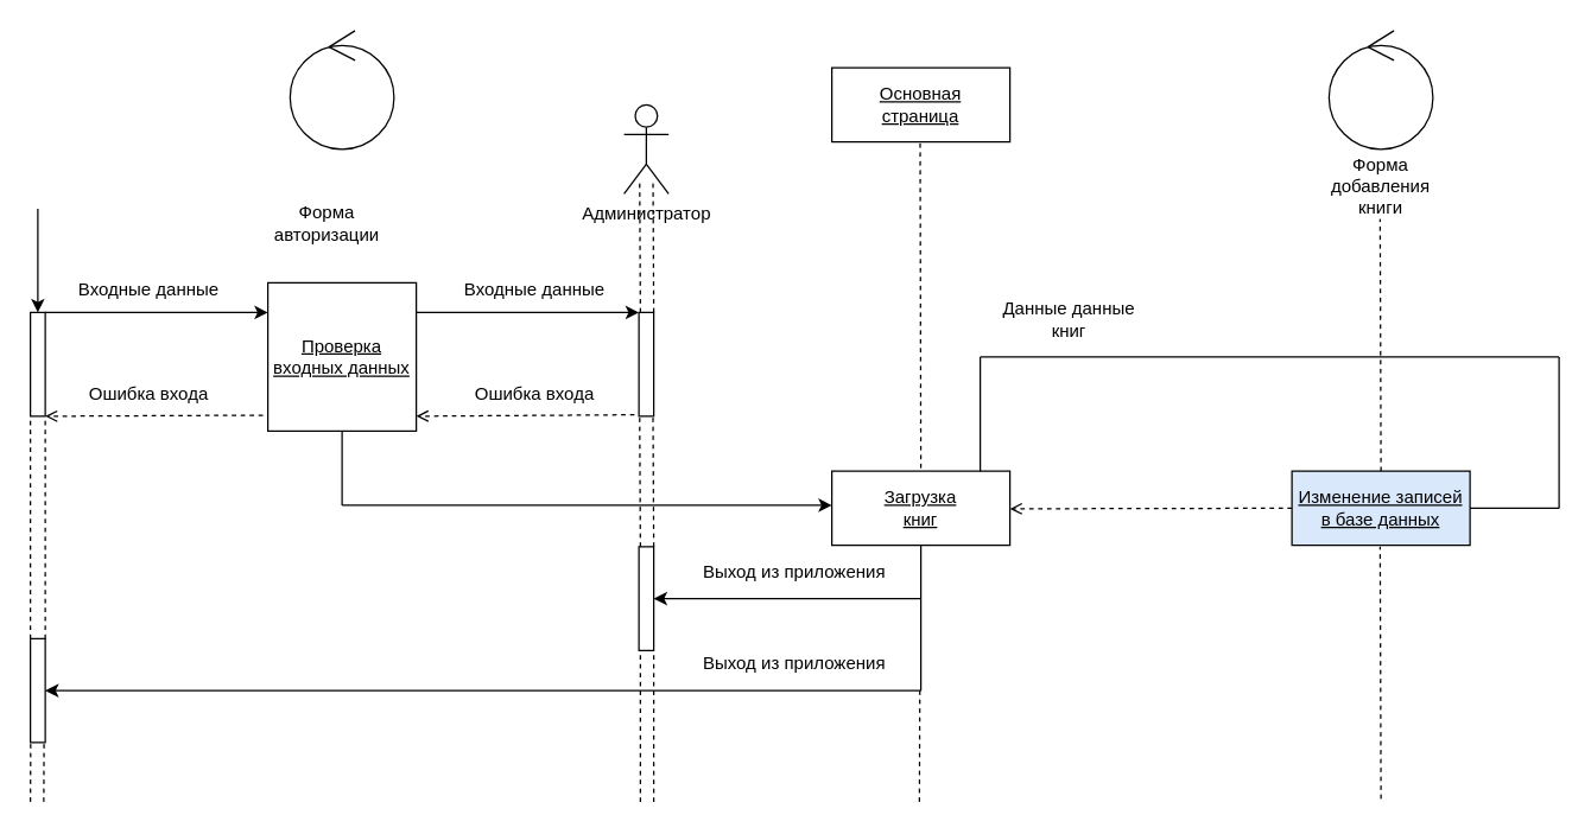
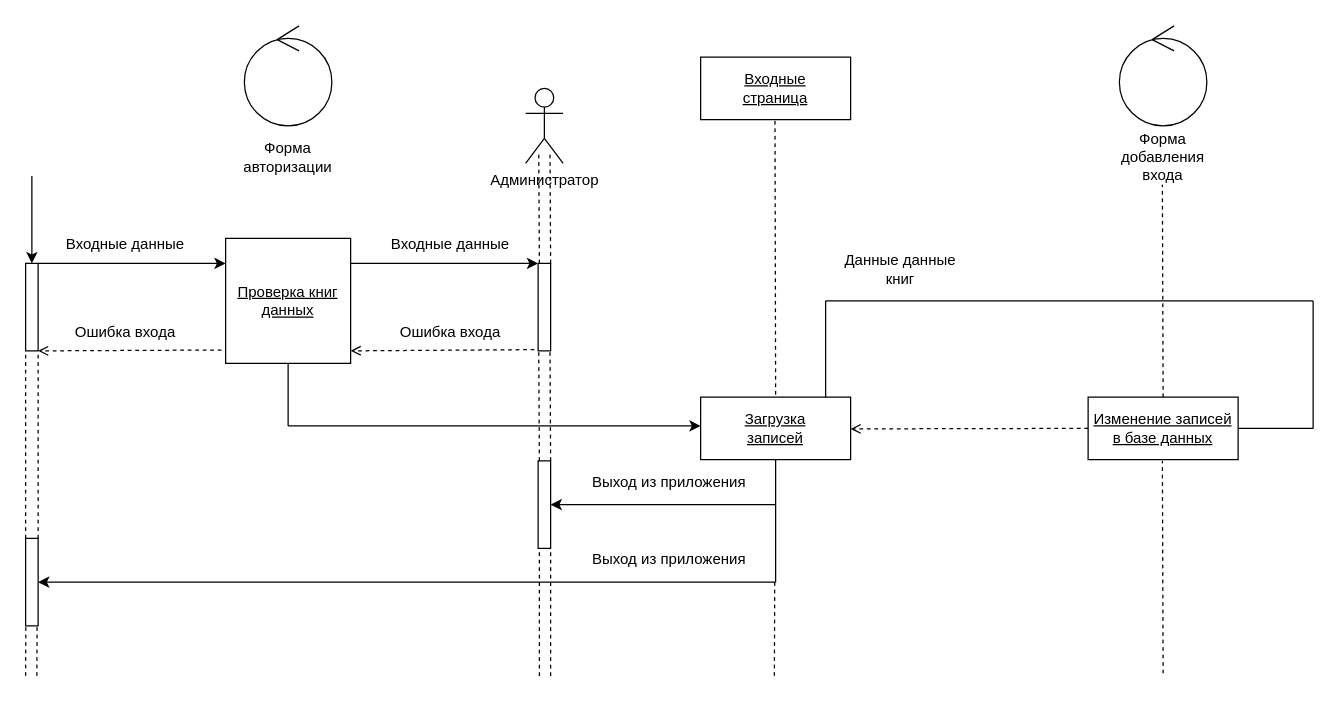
  <mxCell id="0" />
  <mxCell id="1" parent="0" />
  <mxCell id="2" value="" style="rounded=0;whiteSpace=wrap;html=1;direction=south;" vertex="1" parent="1"><mxGeometry x="20" y="210" width="10" height="70" as="geometry" /></mxCell>
  <mxCell id="3" value="" style="endArrow=classic;html=1;rounded=0;entryX=0;entryY=0.5;entryDx=0;entryDy=0;" edge="1" parent="1" target="2"><mxGeometry width="50" height="50" relative="1" as="geometry"><mxPoint x="25" y="140" as="sourcePoint" /><mxPoint x="100" y="120" as="targetPoint" /></mxGeometry></mxCell>
  <mxCell id="4" value="" style="endArrow=classic;html=1;rounded=0;exitX=0;exitY=0;exitDx=0;exitDy=0;" edge="1" parent="1" source="2"><mxGeometry width="50" height="50" relative="1" as="geometry"><mxPoint x="310" y="300" as="sourcePoint" /><mxPoint x="180" y="210" as="targetPoint" /></mxGeometry></mxCell>
  <mxCell id="5" value="Входные данные" style="text;html=1;strokeColor=none;fillColor=none;align=center;verticalAlign=middle;whiteSpace=wrap;rounded=0;" vertex="1" parent="1"><mxGeometry x="50" y="180" width="100" height="30" as="geometry" /></mxCell>
  <mxCell id="6" value="" style="endArrow=none;dashed=1;html=1;strokeWidth=1;rounded=0;entryX=1;entryY=0.5;entryDx=0;entryDy=0;" edge="1" parent="1"><mxGeometry width="50" height="50" relative="1" as="geometry"><mxPoint x="20" y="430" as="sourcePoint" /><mxPoint x="20" y="280" as="targetPoint" /></mxGeometry></mxCell>
  <mxCell id="7" value="" style="rounded=0;whiteSpace=wrap;html=1;direction=south;" vertex="1" parent="1"><mxGeometry x="20" y="430" width="10" height="70" as="geometry" /></mxCell>
- <mxCell id="8" value="&lt;u&gt;Проверка входных данных&lt;/u&gt;" style="whiteSpace=wrap;html=1;aspect=fixed;" vertex="1" parent="1"><mxGeometry x="180" y="190" width="100" height="100" as="geometry" /></mxCell>
+ <mxCell id="8" value="&lt;u&gt;Проверка книг данных&lt;/u&gt;" style="whiteSpace=wrap;html=1;aspect=fixed;" vertex="1" parent="1"><mxGeometry x="180" y="190" width="100" height="100" as="geometry" /></mxCell>
  <mxCell id="9" value="" style="endArrow=open;html=1;rounded=0;endFill=0;entryX=1;entryY=0;entryDx=0;entryDy=0;exitX=-0.033;exitY=0.893;exitDx=0;exitDy=0;exitPerimeter=0;dashed=1;" edge="1" parent="1" source="8" target="2"><mxGeometry width="50" height="50" relative="1" as="geometry"><mxPoint x="100" y="280" as="sourcePoint" /><mxPoint x="60" y="330" as="targetPoint" /></mxGeometry></mxCell>
  <mxCell id="10" value="Ошибка входа" style="text;html=1;strokeColor=none;fillColor=none;align=center;verticalAlign=middle;whiteSpace=wrap;rounded=0;" vertex="1" parent="1"><mxGeometry x="50" y="250" width="100" height="30" as="geometry" /></mxCell>
  <mxCell id="11" value="" style="ellipse;shape=umlControl;whiteSpace=wrap;html=1;" vertex="1" parent="1"><mxGeometry x="195" y="20" width="70" height="80" as="geometry" /></mxCell>
- <mxCell id="12" value="Форма авторизации" style="text;html=1;strokeColor=none;fillColor=none;align=center;verticalAlign=middle;whiteSpace=wrap;rounded=0;" vertex="1" parent="1"><mxGeometry x="190" y="135" width="60" height="30" as="geometry" /></mxCell>
+ <mxCell id="12" value="Форма авторизации" style="text;html=1;strokeColor=none;fillColor=none;align=center;verticalAlign=middle;whiteSpace=wrap;rounded=0;" vertex="1" parent="1"><mxGeometry x="200" y="110" width="60" height="30" as="geometry" /></mxCell>
  <mxCell id="13" value="" style="endArrow=classic;html=1;rounded=0;exitX=0;exitY=0;exitDx=0;exitDy=0;" edge="1" parent="1"><mxGeometry width="50" height="50" relative="1" as="geometry"><mxPoint x="280" y="210" as="sourcePoint" /><mxPoint x="430" y="210" as="targetPoint" /></mxGeometry></mxCell>
  <mxCell id="14" value="" style="endArrow=open;html=1;rounded=0;endFill=0;exitX=-0.033;exitY=0.893;exitDx=0;exitDy=0;exitPerimeter=0;dashed=1;" edge="1" parent="1"><mxGeometry width="50" height="50" relative="1" as="geometry"><mxPoint x="427" y="279" as="sourcePoint" /><mxPoint x="280" y="280" as="targetPoint" /></mxGeometry></mxCell>
  <mxCell id="15" value="" style="rounded=0;whiteSpace=wrap;html=1;direction=south;" vertex="1" parent="1"><mxGeometry x="430" y="210" width="10" height="70" as="geometry" /></mxCell>
  <mxCell id="16" value="Входные данные" style="text;html=1;strokeColor=none;fillColor=none;align=center;verticalAlign=middle;whiteSpace=wrap;rounded=0;" vertex="1" parent="1"><mxGeometry x="310" y="180" width="100" height="30" as="geometry" /></mxCell>
  <mxCell id="17" value="Ошибка входа" style="text;html=1;strokeColor=none;fillColor=none;align=center;verticalAlign=middle;whiteSpace=wrap;rounded=0;" vertex="1" parent="1"><mxGeometry x="310" y="250" width="100" height="30" as="geometry" /></mxCell>
  <mxCell id="18" value="Администратор" style="shape=umlActor;verticalLabelPosition=bottom;verticalAlign=top;html=1;outlineConnect=0;" vertex="1" parent="1"><mxGeometry x="420" y="70" width="30" height="60" as="geometry" /></mxCell>
  <mxCell id="19" value="" style="endArrow=none;dashed=1;html=1;strokeWidth=1;rounded=0;entryX=1;entryY=0.5;entryDx=0;entryDy=0;exitX=0;exitY=0.5;exitDx=0;exitDy=0;" edge="1" parent="1"><mxGeometry width="50" height="50" relative="1" as="geometry"><mxPoint x="431" y="210" as="sourcePoint" /><mxPoint x="430.5" y="120" as="targetPoint" /></mxGeometry></mxCell>
  <mxCell id="20" value="" style="endArrow=none;html=1;rounded=0;entryX=0.5;entryY=1;entryDx=0;entryDy=0;" edge="1" parent="1" target="8"><mxGeometry width="50" height="50" relative="1" as="geometry"><mxPoint x="230" y="340" as="sourcePoint" /><mxPoint x="360" y="350" as="targetPoint" /></mxGeometry></mxCell>
  <mxCell id="21" value="" style="endArrow=classic;html=1;rounded=0;" edge="1" parent="1"><mxGeometry width="50" height="50" relative="1" as="geometry"><mxPoint x="230" y="340" as="sourcePoint" /><mxPoint x="560" y="340" as="targetPoint" /></mxGeometry></mxCell>
  <mxCell id="22" value="" style="endArrow=none;dashed=1;html=1;strokeWidth=1;rounded=0;entryX=1;entryY=0.5;entryDx=0;entryDy=0;exitX=0;exitY=0.5;exitDx=0;exitDy=0;" edge="1" parent="1"><mxGeometry width="50" height="50" relative="1" as="geometry"><mxPoint x="431" y="368" as="sourcePoint" /><mxPoint x="430.5" y="280" as="targetPoint" /></mxGeometry></mxCell>
- <mxCell id="23" value="&lt;u&gt;Основная &lt;br&gt;страница&lt;/u&gt;" style="rounded=0;whiteSpace=wrap;html=1;" vertex="1" parent="1"><mxGeometry x="560" y="45" width="120" height="50" as="geometry" /></mxCell>
+ <mxCell id="23" value="&lt;u&gt;Входные &lt;br&gt;страница&lt;/u&gt;" style="rounded=0;whiteSpace=wrap;html=1;" vertex="1" parent="1"><mxGeometry x="560" y="45" width="120" height="50" as="geometry" /></mxCell>
  <mxCell id="24" value="" style="endArrow=none;dashed=1;html=1;strokeWidth=1;rounded=0;entryX=1;entryY=0.5;entryDx=0;entryDy=0;" edge="1" parent="1"><mxGeometry width="50" height="50" relative="1" as="geometry"><mxPoint x="620" y="315" as="sourcePoint" /><mxPoint x="619.5" y="95" as="targetPoint" /></mxGeometry></mxCell>
- <mxCell id="25" value="&lt;u&gt;Загрузка&lt;br&gt;книг&lt;/u&gt;" style="rounded=0;whiteSpace=wrap;html=1;" vertex="1" parent="1"><mxGeometry x="560" y="317" width="120" height="50" as="geometry" /></mxCell>
+ <mxCell id="25" value="&lt;u&gt;Загрузка&lt;br&gt;записей&lt;/u&gt;" style="rounded=0;whiteSpace=wrap;html=1;" vertex="1" parent="1"><mxGeometry x="560" y="317" width="120" height="50" as="geometry" /></mxCell>
  <mxCell id="26" value="" style="endArrow=classic;html=1;rounded=0;exitX=0.5;exitY=0;exitDx=0;exitDy=0;entryX=0.5;entryY=0;entryDx=0;entryDy=0;" edge="1" parent="1" target="7"><mxGeometry width="50" height="50" relative="1" as="geometry"><mxPoint x="620" y="465" as="sourcePoint" /><mxPoint x="480" y="410" as="targetPoint" /></mxGeometry></mxCell>
  <mxCell id="27" value="" style="endArrow=none;html=1;rounded=0;entryX=0.5;entryY=1;entryDx=0;entryDy=0;" edge="1" parent="1" target="25"><mxGeometry width="50" height="50" relative="1" as="geometry"><mxPoint x="620" y="465" as="sourcePoint" /><mxPoint x="610" y="400" as="targetPoint" /></mxGeometry></mxCell>
  <mxCell id="28" value="" style="rounded=0;whiteSpace=wrap;html=1;direction=south;" vertex="1" parent="1"><mxGeometry x="430" y="368" width="10" height="70" as="geometry" /></mxCell>
  <mxCell id="29" value="" style="endArrow=classic;html=1;rounded=0;entryX=0.5;entryY=0;entryDx=0;entryDy=0;" edge="1" parent="1" target="28"><mxGeometry width="50" height="50" relative="1" as="geometry"><mxPoint x="620" y="403" as="sourcePoint" /><mxPoint x="530" y="370" as="targetPoint" /></mxGeometry></mxCell>
  <mxCell id="30" value="Выход из приложения" style="text;html=1;strokeColor=none;fillColor=none;align=center;verticalAlign=middle;whiteSpace=wrap;rounded=0;" vertex="1" parent="1"><mxGeometry x="470" y="370" width="130" height="30" as="geometry" /></mxCell>
  <mxCell id="31" value="Выход из приложения" style="text;html=1;strokeColor=none;fillColor=none;align=center;verticalAlign=middle;whiteSpace=wrap;rounded=0;" vertex="1" parent="1"><mxGeometry x="470" y="432" width="130" height="30" as="geometry" /></mxCell>
  <mxCell id="32" value="" style="endArrow=none;dashed=1;html=1;strokeWidth=1;rounded=0;entryX=1;entryY=0.5;entryDx=0;entryDy=0;" edge="1" parent="1"><mxGeometry width="50" height="50" relative="1" as="geometry"><mxPoint x="20" y="540" as="sourcePoint" /><mxPoint x="20.17" y="500" as="targetPoint" /></mxGeometry></mxCell>
  <mxCell id="33" value="" style="endArrow=none;dashed=1;html=1;strokeWidth=1;rounded=0;" edge="1" parent="1"><mxGeometry width="50" height="50" relative="1" as="geometry"><mxPoint x="431" y="540" as="sourcePoint" /><mxPoint x="431" y="438" as="targetPoint" /></mxGeometry></mxCell>
- <mxCell id="34" value="&lt;u&gt;Изменение записей в базе данных&lt;/u&gt;" style="rounded=0;whiteSpace=wrap;html=1;fillColor=#dae8fc;" vertex="1" parent="1"><mxGeometry x="870" y="317" width="120" height="50" as="geometry" /></mxCell>
+ <mxCell id="34" value="&lt;u&gt;Изменение записей в базе данных&lt;/u&gt;" style="rounded=0;whiteSpace=wrap;html=1;" vertex="1" parent="1"><mxGeometry x="870" y="317" width="120" height="50" as="geometry" /></mxCell>
  <mxCell id="35" value="" style="endArrow=open;html=1;rounded=0;endFill=0;exitX=0;exitY=0.5;exitDx=0;exitDy=0;dashed=1;" edge="1" parent="1" source="34"><mxGeometry width="50" height="50" relative="1" as="geometry"><mxPoint x="827" y="341.41" as="sourcePoint" /><mxPoint x="680" y="342.41" as="targetPoint" /></mxGeometry></mxCell>
  <mxCell id="36" value="" style="ellipse;shape=umlControl;whiteSpace=wrap;html=1;" vertex="1" parent="1"><mxGeometry x="895" y="20" width="70" height="80" as="geometry" /></mxCell>
- <mxCell id="37" value="Форма добавления книги" style="text;html=1;strokeColor=none;fillColor=none;align=center;verticalAlign=middle;whiteSpace=wrap;rounded=0;" vertex="1" parent="1"><mxGeometry x="900" y="110" width="60" height="30" as="geometry" /></mxCell>
+ <mxCell id="37" value="Форма добавления входа" style="text;html=1;strokeColor=none;fillColor=none;align=center;verticalAlign=middle;whiteSpace=wrap;rounded=0;" vertex="1" parent="1"><mxGeometry x="900" y="110" width="60" height="30" as="geometry" /></mxCell>
  <mxCell id="38" value="" style="endArrow=none;html=1;rounded=0;" edge="1" parent="1"><mxGeometry width="50" height="50" relative="1" as="geometry"><mxPoint x="660" y="317" as="sourcePoint" /><mxPoint x="660" y="240" as="targetPoint" /></mxGeometry></mxCell>
  <mxCell id="39" value="" style="endArrow=none;html=1;rounded=0;" edge="1" parent="1"><mxGeometry width="50" height="50" relative="1" as="geometry"><mxPoint x="660" y="240" as="sourcePoint" /><mxPoint x="1050" y="240" as="targetPoint" /></mxGeometry></mxCell>
  <mxCell id="40" value="" style="endArrow=none;html=1;rounded=0;" edge="1" parent="1"><mxGeometry width="50" height="50" relative="1" as="geometry"><mxPoint x="1050" y="240" as="sourcePoint" /><mxPoint x="1050" y="342" as="targetPoint" /></mxGeometry></mxCell>
  <mxCell id="41" value="" style="endArrow=none;html=1;rounded=0;entryX=1;entryY=0.5;entryDx=0;entryDy=0;" edge="1" parent="1" target="34"><mxGeometry width="50" height="50" relative="1" as="geometry"><mxPoint x="1050" y="342" as="sourcePoint" /><mxPoint x="1080" y="380" as="targetPoint" /><Array as="points"><mxPoint x="1030" y="342" /></Array></mxGeometry></mxCell>
  <mxCell id="42" value="" style="endArrow=none;dashed=1;html=1;strokeWidth=1;rounded=0;entryX=1;entryY=0.5;entryDx=0;entryDy=0;exitX=0.5;exitY=0;exitDx=0;exitDy=0;" edge="1" parent="1" source="34"><mxGeometry width="50" height="50" relative="1" as="geometry"><mxPoint x="930" y="310" as="sourcePoint" /><mxPoint x="929.41" y="147" as="targetPoint" /></mxGeometry></mxCell>
  <mxCell id="43" value="" style="endArrow=none;dashed=1;html=1;strokeWidth=1;rounded=0;entryX=1;entryY=0.5;entryDx=0;entryDy=0;exitX=0.5;exitY=0;exitDx=0;exitDy=0;" edge="1" parent="1"><mxGeometry width="50" height="50" relative="1" as="geometry"><mxPoint x="930" y="538" as="sourcePoint" /><mxPoint x="929.41" y="368" as="targetPoint" /></mxGeometry></mxCell>
  <mxCell id="44" value="Данные данные книг" style="text;html=1;strokeColor=none;fillColor=none;align=center;verticalAlign=middle;whiteSpace=wrap;rounded=0;" vertex="1" parent="1"><mxGeometry x="670" y="200" width="100" height="30" as="geometry" /></mxCell>
  <mxCell id="45" value="" style="endArrow=none;dashed=1;html=1;strokeWidth=1;rounded=0;" edge="1" parent="1"><mxGeometry width="50" height="50" relative="1" as="geometry"><mxPoint x="619" y="540" as="sourcePoint" /><mxPoint x="619.29" y="462" as="targetPoint" /></mxGeometry></mxCell>
  <mxCell id="46" value="" style="endArrow=none;dashed=1;html=1;strokeWidth=1;rounded=0;entryX=1;entryY=0.5;entryDx=0;entryDy=0;" edge="1" parent="1"><mxGeometry width="50" height="50" relative="1" as="geometry"><mxPoint x="30" y="430" as="sourcePoint" /><mxPoint x="30" y="280" as="targetPoint" /></mxGeometry></mxCell>
  <mxCell id="47" value="" style="endArrow=none;dashed=1;html=1;strokeWidth=1;rounded=0;entryX=1;entryY=0.5;entryDx=0;entryDy=0;" edge="1" parent="1"><mxGeometry width="50" height="50" relative="1" as="geometry"><mxPoint x="29" y="540" as="sourcePoint" /><mxPoint x="29.17" y="500" as="targetPoint" /></mxGeometry></mxCell>
  <mxCell id="48" value="" style="endArrow=none;dashed=1;html=1;strokeWidth=1;rounded=0;entryX=1;entryY=0.5;entryDx=0;entryDy=0;exitX=0;exitY=0.5;exitDx=0;exitDy=0;" edge="1" parent="1"><mxGeometry width="50" height="50" relative="1" as="geometry"><mxPoint x="440" y="210" as="sourcePoint" /><mxPoint x="439.5" y="120" as="targetPoint" /></mxGeometry></mxCell>
  <mxCell id="49" value="" style="endArrow=none;dashed=1;html=1;strokeWidth=1;rounded=0;entryX=1;entryY=0.5;entryDx=0;entryDy=0;exitX=0;exitY=0.5;exitDx=0;exitDy=0;" edge="1" parent="1"><mxGeometry width="50" height="50" relative="1" as="geometry"><mxPoint x="440" y="368" as="sourcePoint" /><mxPoint x="439.5" y="280" as="targetPoint" /></mxGeometry></mxCell>
  <mxCell id="50" value="" style="endArrow=none;dashed=1;html=1;strokeWidth=1;rounded=0;" edge="1" parent="1"><mxGeometry width="50" height="50" relative="1" as="geometry"><mxPoint x="440" y="540" as="sourcePoint" /><mxPoint x="440" y="438" as="targetPoint" /></mxGeometry></mxCell>
